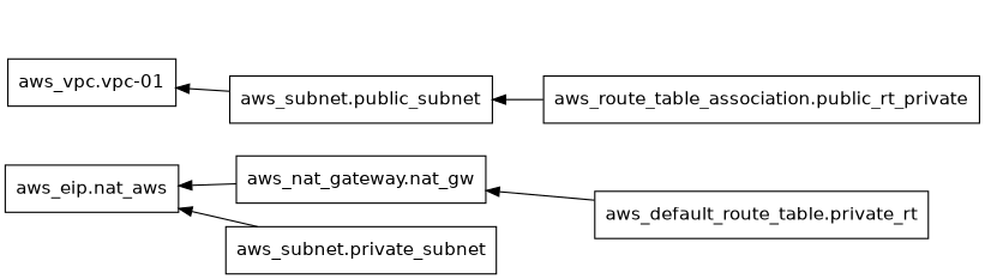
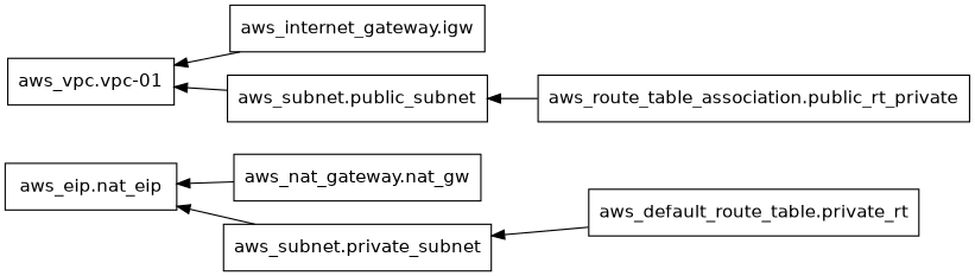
  digraph {
    fontname="DejaVu Sans"
    rankdir=RL
    node [fontname="DejaVu Sans" shape=rect]
    edge [fontname="DejaVu Sans"]
    n1 [label="aws_default_route_table.private_rt"]
    n2 [label="aws_nat_gateway.nat_gw"]
-   n3 [label="aws_eip.nat_aws"]
+   n3 [label="aws_eip.nat_eip"]
+   n4 [label="aws_internet_gateway.igw"]
    n5 [label="aws_vpc.vpc-01"]
    n6 [label="aws_subnet.public_subnet"]
    n7 [label="aws_route_table_association.public_rt_private"]
    n8 [label="aws_subnet.private_subnet"]
-   n1 -> n2
+   n1 -> n8
    n2 -> n3
+   n4 -> n5
    n6 -> n5
    n7 -> n6
    n8 -> n3
  }
